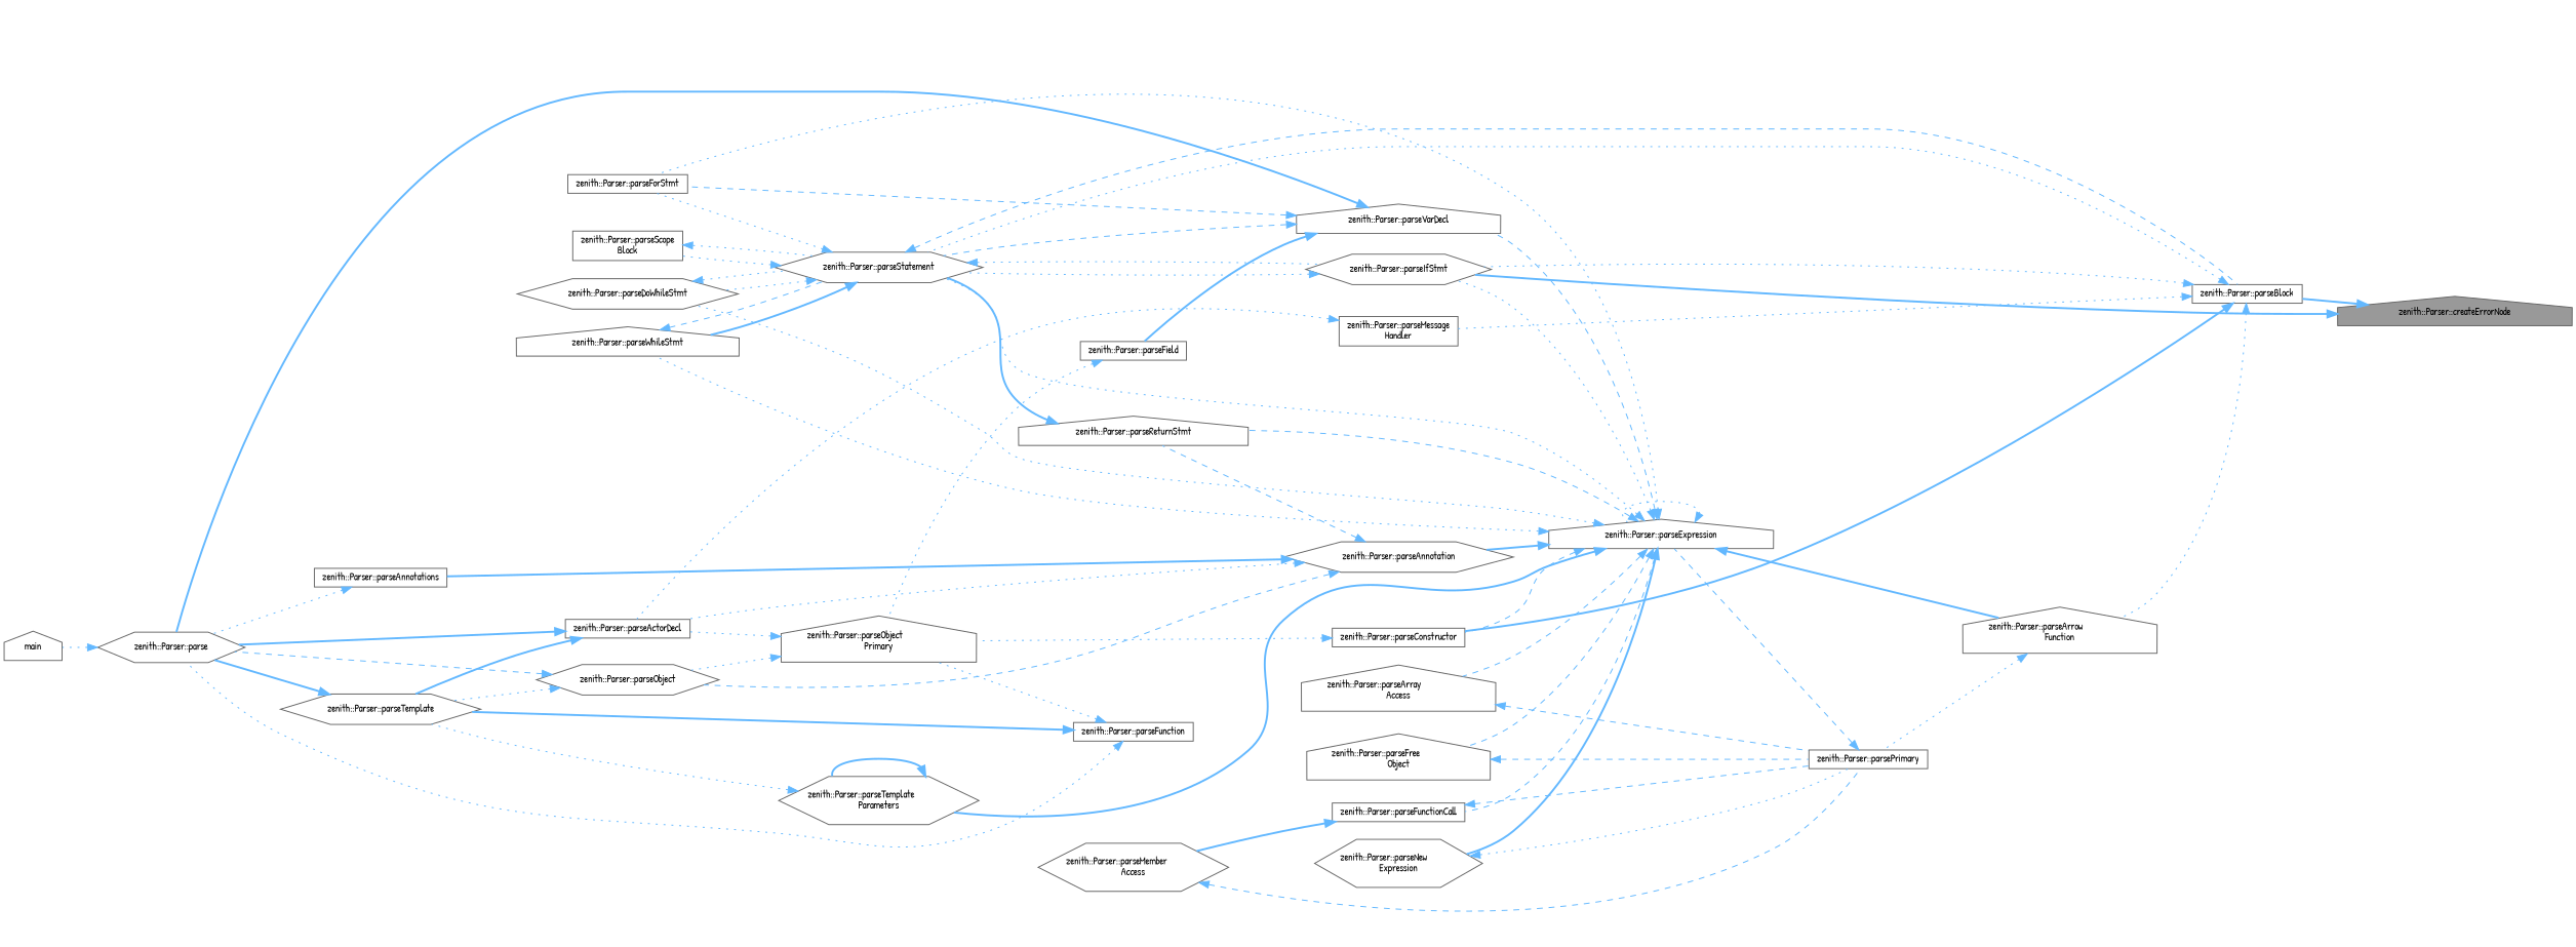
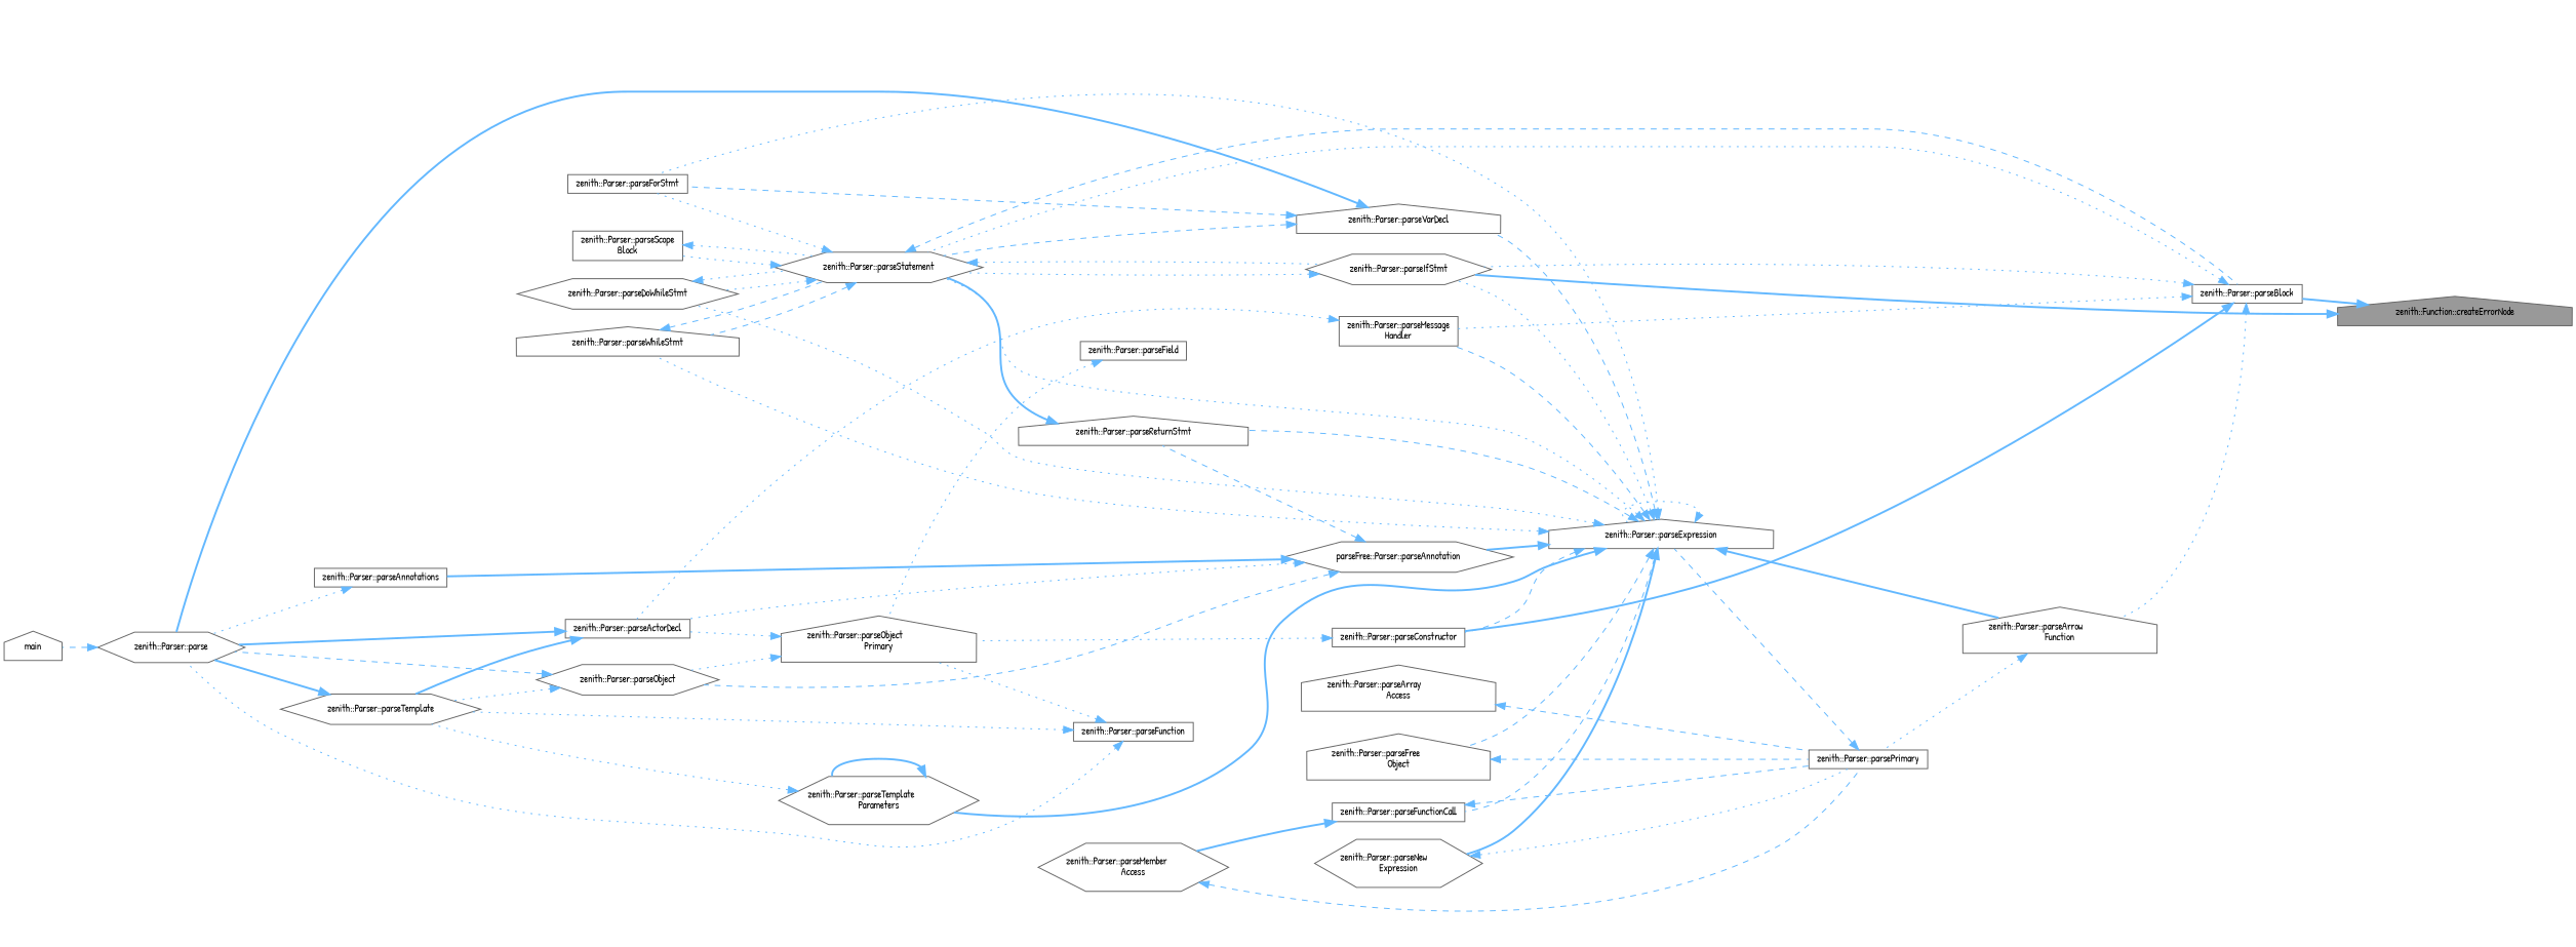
  digraph {
    fontname="Patrick Hand"
    rankdir=RL
    node [color=grey40 fillcolor=white fontname="Patrick Hand" fontsize=10 shape=box style=filled]
    edge [color=steelblue1 dir=back fontname="Patrick Hand" fontsize=10 labelfontname=Helvetica labelfontsize=10 style=dotted]
-   n1 [color=gray40 fillcolor=grey60 fontcolor=black height=0.2 label="zenith::Parser::createErrorNode" shape=house width=0.4]
+   n1 [color=gray40 fillcolor=grey60 fontcolor=black height=0.2 label="zenith::Function::createErrorNode" shape=house width=0.4]
    n2 [height=0.2 label="zenith::Parser::parseBlock" width=0.4]
    n3 [height=0.2 label="zenith::Parser::parseIfStmt" shape=hexagon width=0.4]
    n4 [height=0.2 label="zenith::Parser::parseArrow\lFunction" shape=house width=0.4]
    n5 [height=0.2 label="zenith::Parser::parseStatement" shape=hexagon width=0.4]
    n6 [height=0.2 label="zenith::Parser::parseConstructor" width=0.4]
    n7 [height=0.2 label="zenith::Parser::parseMessage\lHandler" width=0.4]
    n8 [height=0.2 label="zenith::Parser::parsePrimary" width=0.4]
    n9 [height=0.2 label="zenith::Parser::parseDoWhileStmt" shape=hexagon width=0.4]
    n10 [height=0.2 label="zenith::Parser::parseForStmt" width=0.4]
    n11 [height=0.2 label="zenith::Parser::parseWhileStmt" shape=house width=0.4]
    n12 [height=0.2 label="zenith::Parser::parseScope\lBlock" width=0.4]
    n13 [height=0.2 label="zenith::Parser::parseObject\lPrimary" shape=house width=0.4]
    n14 [height=0.2 label="zenith::Parser::parseFunction" width=0.4]
    n15 [height=0.2 label="zenith::Parser::parse" shape=hexagon width=0.4]
    n16 [height=0.2 label="zenith::Parser::parseTemplate" shape=hexagon width=0.4]
    n17 [height=0.2 label="zenith::Parser::parseActorDecl" width=0.4]
    n18 [height=0.2 label="zenith::Parser::parseExpression" shape=house width=0.4]
-   n19 [height=0.2 label="zenith::Parser::parseAnnotation" shape=hexagon width=0.4]
+   n19 [height=0.2 label="parseFree::Parser::parseAnnotation" shape=hexagon width=0.4]
    n20 [height=0.2 label="zenith::Parser::parseReturnStmt" shape=house width=0.4]
    n21 [height=0.2 label="zenith::Parser::parseArray\lAccess" shape=house width=0.4]
    n22 [height=0.2 label="zenith::Parser::parseFree\lObject" shape=house width=0.4]
    n23 [height=0.2 label="zenith::Parser::parseFunctionCall" width=0.4]
    n24 [height=0.2 label="zenith::Parser::parseNew\lExpression" shape=hexagon width=0.4]
    n25 [height=0.2 label="zenith::Parser::parseTemplate\lParameters" shape=hexagon width=0.4]
    n26 [height=0.2 label="zenith::Parser::parseVarDecl" shape=house width=0.4]
    n27 [height=0.2 label="zenith::Parser::parseAnnotations" width=0.4]
    n28 [height=0.2 label="zenith::Parser::parseObject" shape=hexagon width=0.4]
    n29 [height=0.2 label="zenith::Parser::parseMember\lAccess" shape=hexagon width=0.4]
    n30 [height=0.2 label="zenith::Parser::parseField" width=0.4]
    n31 [height=0.2 label=main shape=house width=0.4]
    n1 -> n2 [style=bold]
    n1 -> n3 [style=bold]
    n2 -> n3
    n2 -> n4
    n2 -> n5
    n2 -> n6 [style=bold]
    n2 -> n7
    n3 -> n5
    n4 -> n8
    n5 -> n2 [style=dashed]
    n5 -> n3
    n5 -> n9
    n5 -> n10
-   n5 -> n11 [style=bold]
+   n5 -> n11 [style=dashed]
    n5 -> n12
    n6 -> n13
    n7 -> n17
    n8 -> n18 [style=dashed]
    n9 -> n5
    n11 -> n5 [style=dashed]
    n12 -> n5
    n13 -> n17
    n13 -> n28
    n14 -> n13
    n14 -> n15
-   n14 -> n16 [style=bold]
-   n15 -> n31
+   n14 -> n16
+   n15 -> n31 [style=dashed]
    n16 -> n15 [style=bold]
    n17 -> n15 [style=bold]
    n17 -> n16 [style=bold]
    n18 -> n3
    n18 -> n4 [style=bold]
    n18 -> n5
    n18 -> n6 [style=dashed]
    n18 -> n9
    n18 -> n10
    n18 -> n11
    n18 -> n18
    n18 -> n19 [style=bold]
    n18 -> n20 [style=dashed]
-   n18 -> n21 [style=dashed]
+   n18 -> n7 [style=dashed]
    n18 -> n22 [style=dashed]
    n18 -> n23 [style=dashed]
    n18 -> n24 [style=bold]
    n18 -> n25 [style=bold]
    n18 -> n26 [style=dashed]
    n19 -> n17
    n19 -> n20 [style=dashed]
    n19 -> n27 [style=bold]
    n19 -> n28 [style=dashed]
    n20 -> n5 [style=bold]
    n21 -> n8 [style=dashed]
    n22 -> n8 [style=dashed]
    n23 -> n8 [style=dashed]
    n23 -> n29 [style=bold]
    n24 -> n8
    n25 -> n16
    n25 -> n25 [style=bold]
    n26 -> n5 [style=dashed]
    n26 -> n10 [style=dashed]
    n26 -> n15 [style=bold]
-   n26 -> n30 [style=bold]
    n27 -> n15
    n28 -> n15 [style=dashed]
    n28 -> n16
    n29 -> n8 [style=dashed]
    n30 -> n13
  }
